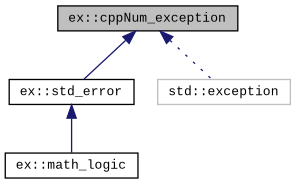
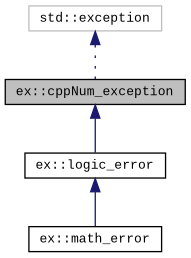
  digraph {
    fontname="Liberation Mono"
    node [color=black fillcolor=white fontname="Liberation Mono" fontsize=10 shape=record style=filled]
    edge [color=midnightblue dir=back fontname="Liberation Mono" fontsize=10 labelfontname=Helvetica labelfontsize=10 style=solid]
    n1 [fillcolor=grey75 fontcolor=black height=0.2 label="ex::cppNum_exception" width=0.4]
-   n2 [height=0.2 label="ex::std_error" width=0.4]
-   n3 [height=0.2 label="ex::math_logic" width=0.4]
+   n2 [height=0.2 label="ex::logic_error" width=0.4]
+   n3 [height=0.2 label="ex::math_error" width=0.4]
    n4 [color=grey75 height=0.2 label="std::exception" width=0.4]
    n1 -> n2
    n2 -> n3
-   n1 -> n4 [style=dotted]
+   n4 -> n1 [style=dotted]
  }
